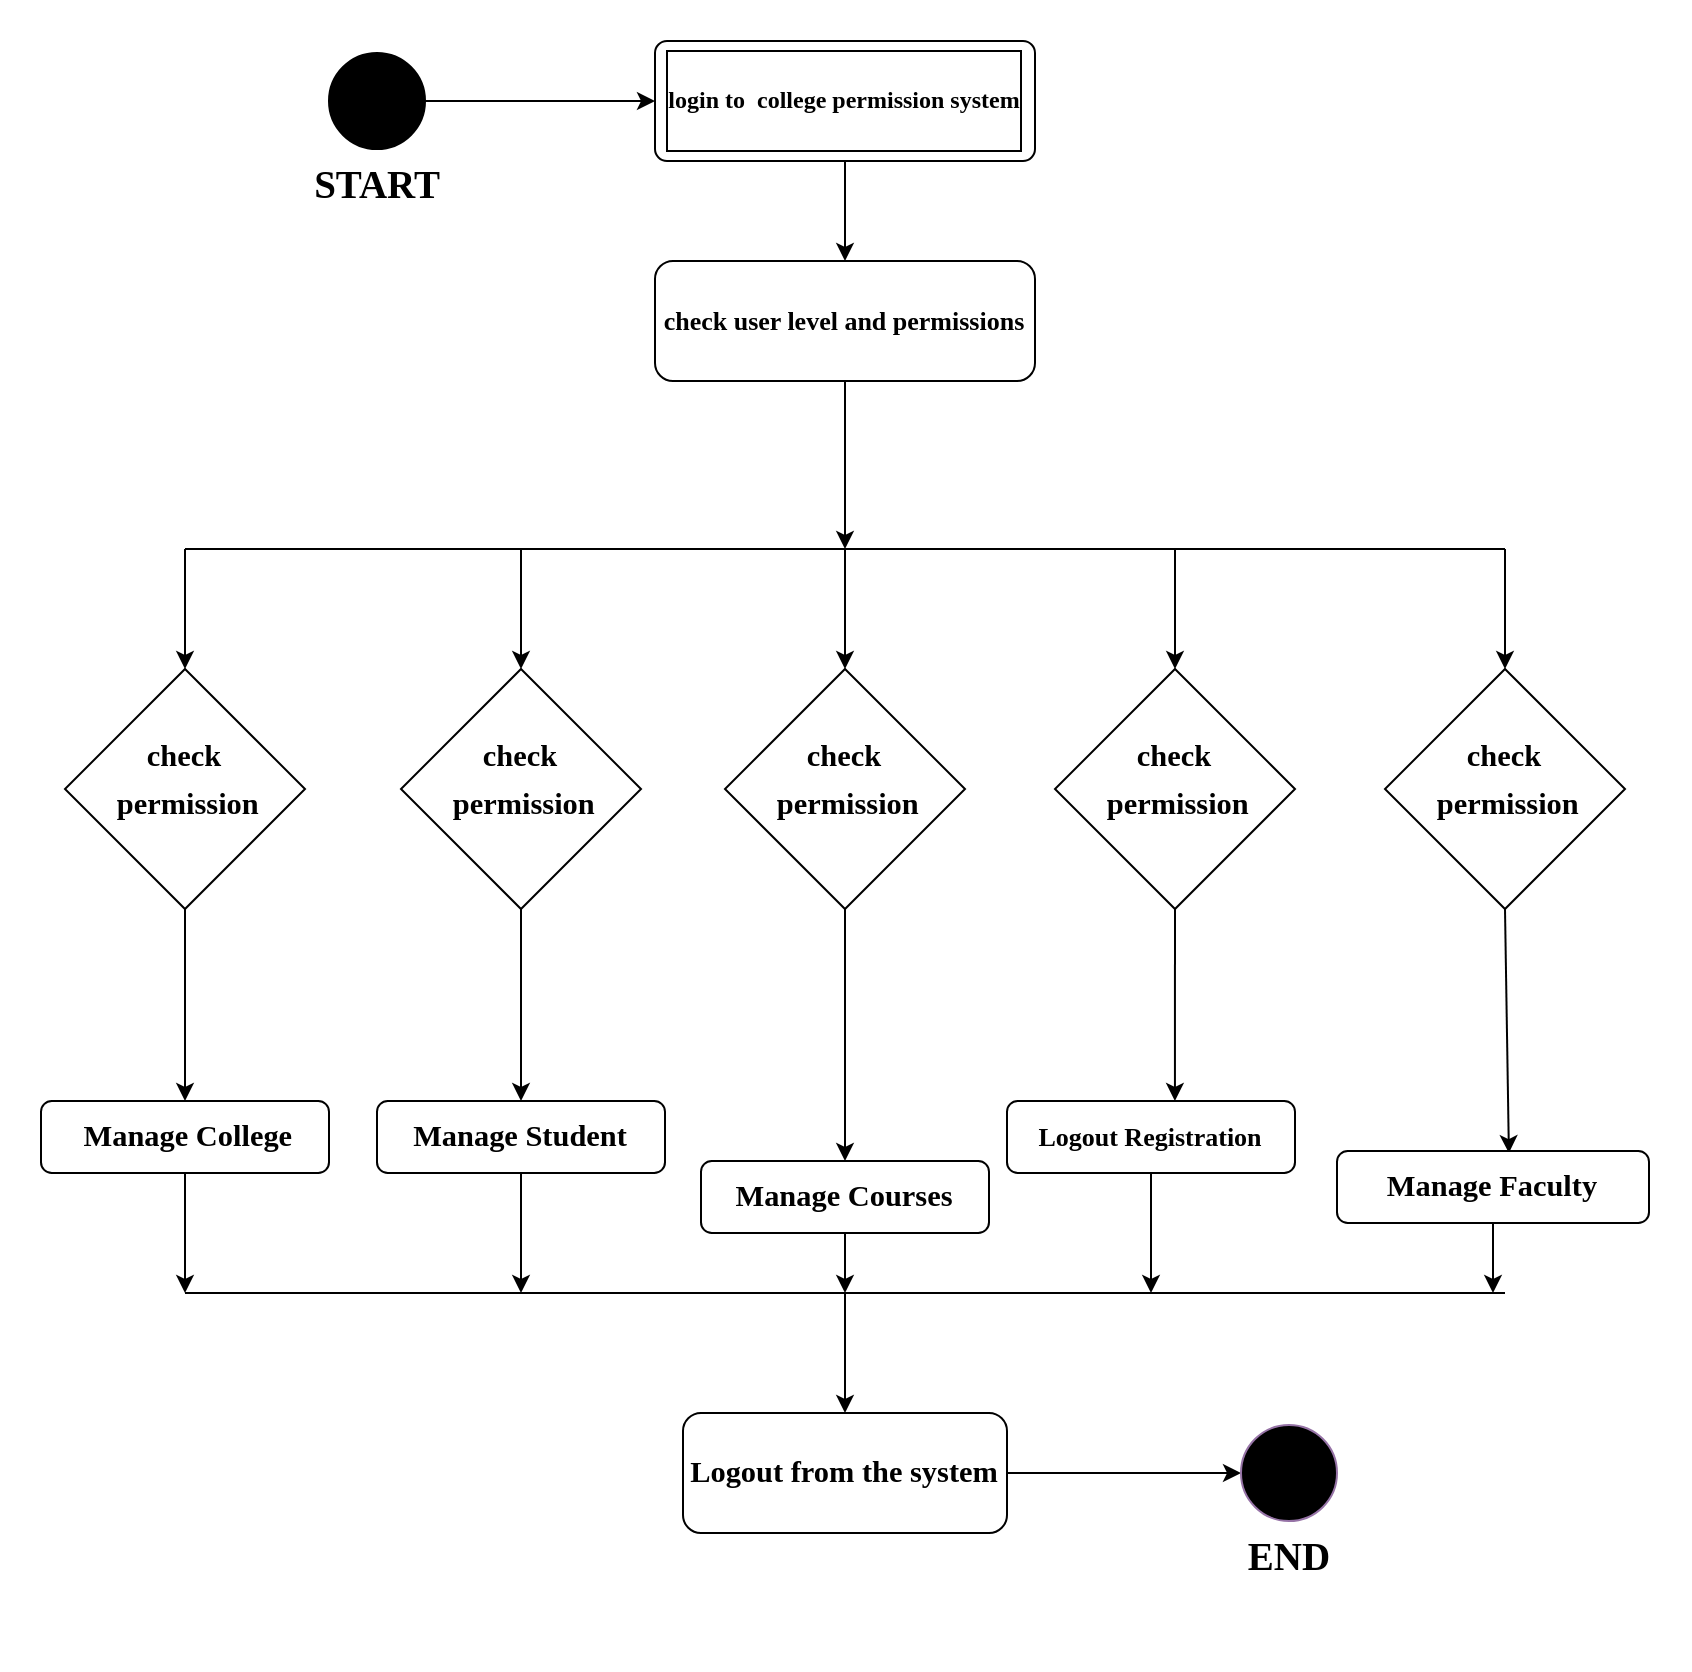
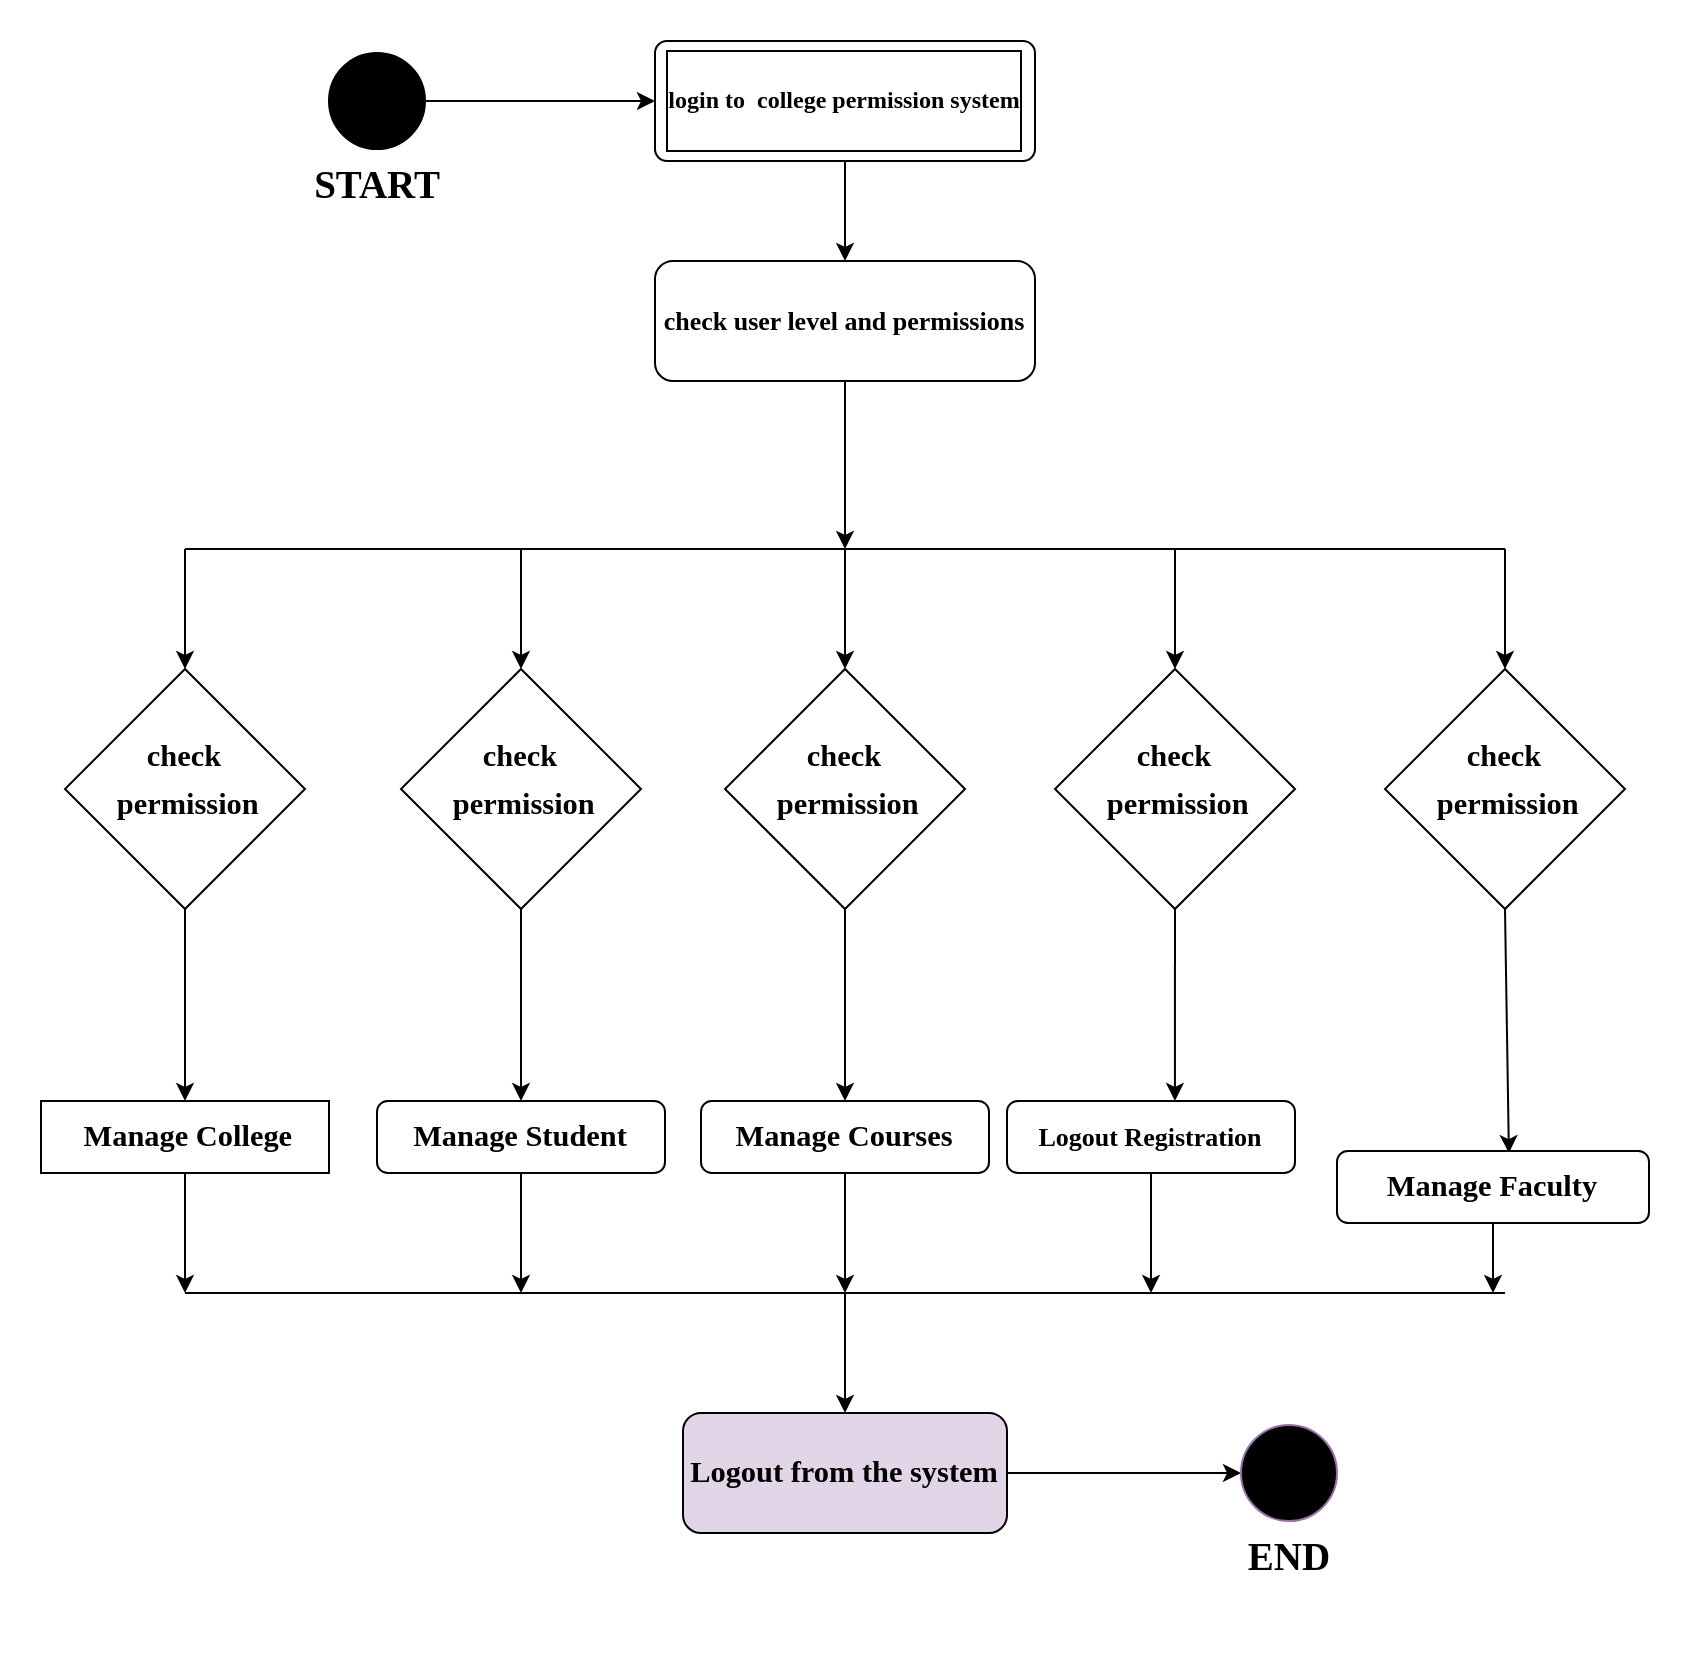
  <mxCell id="0" />
  <mxCell id="1" parent="0" />
  <mxCell id="2" style="edgeStyle=orthogonalEdgeStyle;rounded=0;orthogonalLoop=1;jettySize=auto;html=1;exitX=0.5;exitY=1;exitDx=0;exitDy=0;entryX=0.5;entryY=0;entryDx=0;entryDy=0;fontFamily=Georgia;fontSize=13;" edge="1" parent="1" source="3" target="5"><mxGeometry relative="1" as="geometry" /></mxCell>
  <mxCell id="3" value="&lt;h4 style=&quot;line-height: 0.8;&quot;&gt;&lt;font style=&quot;font-size: 12px; line-height: 1.4;&quot; face=&quot;Georgia&quot;&gt;login to&amp;nbsp; college permission system&lt;/font&gt;&lt;/h4&gt;" style="rounded=1;whiteSpace=wrap;html=1;fontFamily=Times New Roman;labelBorderColor=default;arcSize=10;" vertex="1" parent="1"><mxGeometry x="327" y="20" width="190" height="60" as="geometry" /></mxCell>
  <mxCell id="4" style="rounded=0;orthogonalLoop=1;jettySize=auto;html=1;exitX=0.5;exitY=1;exitDx=0;exitDy=0;fontFamily=Georgia;fontSize=13;" edge="1" parent="1" source="5"><mxGeometry relative="1" as="geometry"><mxPoint x="422" y="274" as="targetPoint" /></mxGeometry></mxCell>
  <mxCell id="5" value="&lt;h3 style=&quot;font-size: 13px;&quot;&gt;&lt;font face=&quot;Georgia&quot; style=&quot;font-size: 13px;&quot;&gt;check user level and permissions&lt;/font&gt;&lt;/h3&gt;" style="rounded=1;whiteSpace=wrap;html=1;fontSize=13;" vertex="1" parent="1"><mxGeometry x="327" y="130" width="190" height="60" as="geometry" /></mxCell>
  <mxCell id="6" style="edgeStyle=orthogonalEdgeStyle;rounded=0;orthogonalLoop=1;jettySize=auto;html=1;exitX=1;exitY=0.5;exitDx=0;exitDy=0;entryX=0;entryY=0.5;entryDx=0;entryDy=0;fontFamily=Georgia;fontSize=13;" edge="1" parent="1" source="7" target="3"><mxGeometry relative="1" as="geometry" /></mxCell>
  <mxCell id="7" value="" style="ellipse;whiteSpace=wrap;html=1;aspect=fixed;fontSize=13;strokeColor=#000000;fillColor=#000000;" vertex="1" parent="1"><mxGeometry x="164" y="26" width="48" height="48" as="geometry" /></mxCell>
  <mxCell id="8" style="edgeStyle=none;rounded=0;orthogonalLoop=1;jettySize=auto;html=1;exitX=0.5;exitY=1;exitDx=0;exitDy=0;entryX=0.5;entryY=0;entryDx=0;entryDy=0;fontFamily=Georgia;fontSize=13;" edge="1" parent="1" source="9" target="19"><mxGeometry relative="1" as="geometry" /></mxCell>
  <mxCell id="9" value="&lt;h3 style=&quot;line-height: 0;&quot;&gt;check&lt;/h3&gt;&lt;h3&gt;&amp;nbsp;permission&lt;/h3&gt;" style="rhombus;whiteSpace=wrap;html=1;fontSize=13;fontFamily=Georgia;" vertex="1" parent="1"><mxGeometry x="32" y="334" width="120" height="120" as="geometry" /></mxCell>
  <mxCell id="10" style="edgeStyle=none;rounded=0;orthogonalLoop=1;jettySize=auto;html=1;exitX=0.5;exitY=1;exitDx=0;exitDy=0;entryX=0.5;entryY=0;entryDx=0;entryDy=0;fontFamily=Georgia;fontSize=13;" edge="1" parent="1" source="11" target="21"><mxGeometry relative="1" as="geometry" /></mxCell>
  <mxCell id="11" value="&lt;h3 style=&quot;line-height: 0;&quot;&gt;check&lt;/h3&gt;&lt;h3&gt;&amp;nbsp;permission&lt;/h3&gt;" style="rhombus;whiteSpace=wrap;html=1;fontSize=13;fontFamily=Georgia;" vertex="1" parent="1"><mxGeometry x="200" y="334" width="120" height="120" as="geometry" /></mxCell>
  <mxCell id="12" style="edgeStyle=none;rounded=0;orthogonalLoop=1;jettySize=auto;html=1;exitX=0.5;exitY=1;exitDx=0;exitDy=0;entryX=0.5;entryY=0;entryDx=0;entryDy=0;fontFamily=Georgia;fontSize=13;" edge="1" parent="1" source="13" target="23"><mxGeometry relative="1" as="geometry" /></mxCell>
  <mxCell id="13" value="&lt;h3 style=&quot;line-height: 0;&quot;&gt;check&lt;/h3&gt;&lt;h3&gt;&amp;nbsp;permission&lt;/h3&gt;" style="rhombus;whiteSpace=wrap;html=1;fontSize=13;fontFamily=Georgia;" vertex="1" parent="1"><mxGeometry x="362" y="334" width="120" height="120" as="geometry" /></mxCell>
  <mxCell id="14" style="edgeStyle=none;rounded=0;orthogonalLoop=1;jettySize=auto;html=1;exitX=0.5;exitY=1;exitDx=0;exitDy=0;entryX=0.583;entryY=0;entryDx=0;entryDy=0;entryPerimeter=0;fontFamily=Georgia;fontSize=13;" edge="1" parent="1" source="15" target="25"><mxGeometry relative="1" as="geometry" /></mxCell>
  <mxCell id="15" value="&lt;h3 style=&quot;line-height: 0;&quot;&gt;check&lt;/h3&gt;&lt;h3&gt;&amp;nbsp;permission&lt;/h3&gt;" style="rhombus;whiteSpace=wrap;html=1;fontSize=13;fontFamily=Georgia;" vertex="1" parent="1"><mxGeometry x="527" y="334" width="120" height="120" as="geometry" /></mxCell>
  <mxCell id="16" style="edgeStyle=none;rounded=0;orthogonalLoop=1;jettySize=auto;html=1;exitX=0.5;exitY=1;exitDx=0;exitDy=0;entryX=0.551;entryY=0.028;entryDx=0;entryDy=0;entryPerimeter=0;fontFamily=Georgia;fontSize=13;" edge="1" parent="1" source="17" target="27"><mxGeometry relative="1" as="geometry" /></mxCell>
  <mxCell id="17" value="&lt;h3 style=&quot;line-height: 0;&quot;&gt;check&lt;/h3&gt;&lt;h3&gt;&amp;nbsp;permission&lt;/h3&gt;" style="rhombus;whiteSpace=wrap;html=1;fontSize=13;fontFamily=Georgia;" vertex="1" parent="1"><mxGeometry x="692" y="334" width="120" height="120" as="geometry" /></mxCell>
  <mxCell id="18" style="edgeStyle=none;rounded=0;orthogonalLoop=1;jettySize=auto;html=1;exitX=0.5;exitY=1;exitDx=0;exitDy=0;fontFamily=Georgia;fontSize=13;" edge="1" parent="1" source="19"><mxGeometry relative="1" as="geometry"><mxPoint x="92" y="646" as="targetPoint" /></mxGeometry></mxCell>
- <mxCell id="19" value="&lt;h3&gt;&amp;nbsp;Manage College&lt;/h3&gt;" style="rounded=1;whiteSpace=wrap;html=1;fontFamily=Georgia;fontSize=13;" vertex="1" parent="1"><mxGeometry x="20" y="550" width="144" height="36" as="geometry" /></mxCell>
+ <mxCell id="19" value="&lt;h3&gt;&amp;nbsp;Manage College&lt;/h3&gt;" style="whiteSpace=wrap;html=1;fontFamily=Georgia;fontSize=13;rounded=0;" vertex="1" parent="1"><mxGeometry x="20" y="550" width="144" height="36" as="geometry" /></mxCell>
  <mxCell id="20" style="edgeStyle=none;rounded=0;orthogonalLoop=1;jettySize=auto;html=1;exitX=0.5;exitY=1;exitDx=0;exitDy=0;fontFamily=Georgia;fontSize=13;" edge="1" parent="1" source="21"><mxGeometry relative="1" as="geometry"><mxPoint x="260" y="646" as="targetPoint" /></mxGeometry></mxCell>
  <mxCell id="21" value="&lt;h3&gt;Manage Student&lt;/h3&gt;" style="rounded=1;whiteSpace=wrap;html=1;fontFamily=Georgia;fontSize=13;" vertex="1" parent="1"><mxGeometry x="188" y="550" width="144" height="36" as="geometry" /></mxCell>
  <mxCell id="22" style="edgeStyle=none;rounded=0;orthogonalLoop=1;jettySize=auto;html=1;exitX=0.5;exitY=1;exitDx=0;exitDy=0;fontFamily=Georgia;fontSize=13;" edge="1" parent="1" source="23"><mxGeometry relative="1" as="geometry"><mxPoint x="422" y="646" as="targetPoint" /></mxGeometry></mxCell>
- <mxCell id="23" value="&lt;h3&gt;Manage Courses&lt;/h3&gt;" style="rounded=1;whiteSpace=wrap;html=1;fontFamily=Georgia;fontSize=13;" vertex="1" parent="1"><mxGeometry x="350" y="580" width="144" height="36" as="geometry" /></mxCell>
+ <mxCell id="23" value="&lt;h3&gt;Manage Courses&lt;/h3&gt;" style="rounded=1;whiteSpace=wrap;html=1;fontFamily=Georgia;fontSize=13;" vertex="1" parent="1"><mxGeometry x="350" y="550" width="144" height="36" as="geometry" /></mxCell>
  <mxCell id="24" style="edgeStyle=none;rounded=0;orthogonalLoop=1;jettySize=auto;html=1;exitX=0.5;exitY=1;exitDx=0;exitDy=0;fontFamily=Georgia;fontSize=13;" edge="1" parent="1" source="25"><mxGeometry relative="1" as="geometry"><mxPoint x="575" y="646" as="targetPoint" /></mxGeometry></mxCell>
  <mxCell id="25" value="&lt;h3 style=&quot;font-size: 13px;&quot;&gt;Logout Registration&lt;/h3&gt;" style="rounded=1;whiteSpace=wrap;html=1;fontFamily=Georgia;fontSize=13;" vertex="1" parent="1"><mxGeometry x="503" y="550" width="144" height="36" as="geometry" /></mxCell>
  <mxCell id="26" style="edgeStyle=none;rounded=0;orthogonalLoop=1;jettySize=auto;html=1;exitX=0.5;exitY=1;exitDx=0;exitDy=0;fontFamily=Georgia;fontSize=13;" edge="1" parent="1" source="27"><mxGeometry relative="1" as="geometry"><mxPoint x="746" y="646" as="targetPoint" /></mxGeometry></mxCell>
  <mxCell id="27" value="&lt;h3&gt;Manage Faculty&lt;/h3&gt;" style="rounded=1;whiteSpace=wrap;html=1;fontFamily=Georgia;fontSize=13;" vertex="1" parent="1"><mxGeometry x="668" y="575" width="156" height="36" as="geometry" /></mxCell>
  <mxCell id="28" style="edgeStyle=none;rounded=0;orthogonalLoop=1;jettySize=auto;html=1;exitX=1;exitY=0.5;exitDx=0;exitDy=0;entryX=0;entryY=0.5;entryDx=0;entryDy=0;fontFamily=Georgia;fontSize=13;" edge="1" parent="1" source="29" target="30"><mxGeometry relative="1" as="geometry" /></mxCell>
- <mxCell id="29" value="&lt;h3&gt;Logout from the system&lt;/h3&gt;" style="rounded=1;whiteSpace=wrap;html=1;fontFamily=Georgia;fontSize=13;" vertex="1" parent="1"><mxGeometry x="341" y="706" width="162" height="60" as="geometry" /></mxCell>
+ <mxCell id="29" value="&lt;h3&gt;Logout from the system&lt;/h3&gt;" style="rounded=1;whiteSpace=wrap;html=1;fontFamily=Georgia;fontSize=13;fillColor=#e1d5e7;" vertex="1" parent="1"><mxGeometry x="341" y="706" width="162" height="60" as="geometry" /></mxCell>
  <mxCell id="30" value="" style="ellipse;whiteSpace=wrap;html=1;aspect=fixed;fontFamily=Georgia;fontSize=13;labelBackgroundColor=#000000;fillColor=#000000;strokeColor=#9673a6;" vertex="1" parent="1"><mxGeometry x="620" y="712" width="48" height="48" as="geometry" /></mxCell>
  <mxCell id="31" value="" style="endArrow=none;html=1;rounded=0;fontFamily=Georgia;fontSize=13;" edge="1" parent="1"><mxGeometry width="50" height="50" relative="1" as="geometry"><mxPoint x="92" y="274" as="sourcePoint" /><mxPoint x="752" y="274" as="targetPoint" /></mxGeometry></mxCell>
  <mxCell id="32" value="" style="endArrow=classic;html=1;rounded=0;fontFamily=Georgia;fontSize=13;entryX=0.5;entryY=0;entryDx=0;entryDy=0;" edge="1" parent="1" target="17"><mxGeometry width="50" height="50" relative="1" as="geometry"><mxPoint x="752" y="274" as="sourcePoint" /><mxPoint x="442" y="214" as="targetPoint" /></mxGeometry></mxCell>
  <mxCell id="33" value="" style="endArrow=classic;html=1;rounded=0;fontFamily=Georgia;fontSize=13;entryX=0.5;entryY=0;entryDx=0;entryDy=0;" edge="1" parent="1" target="15"><mxGeometry width="50" height="50" relative="1" as="geometry"><mxPoint x="587" y="274" as="sourcePoint" /><mxPoint x="442" y="214" as="targetPoint" /></mxGeometry></mxCell>
  <mxCell id="34" value="" style="endArrow=classic;html=1;rounded=0;fontFamily=Georgia;fontSize=13;entryX=0.5;entryY=0;entryDx=0;entryDy=0;" edge="1" parent="1" target="13"><mxGeometry width="50" height="50" relative="1" as="geometry"><mxPoint x="422" y="274" as="sourcePoint" /><mxPoint x="442" y="214" as="targetPoint" /></mxGeometry></mxCell>
  <mxCell id="35" value="" style="endArrow=classic;html=1;rounded=0;fontFamily=Georgia;fontSize=13;entryX=0.5;entryY=0;entryDx=0;entryDy=0;" edge="1" parent="1" target="11"><mxGeometry width="50" height="50" relative="1" as="geometry"><mxPoint x="260" y="274" as="sourcePoint" /><mxPoint x="442" y="214" as="targetPoint" /></mxGeometry></mxCell>
  <mxCell id="36" value="" style="endArrow=classic;html=1;rounded=0;fontFamily=Georgia;fontSize=13;entryX=0.5;entryY=0;entryDx=0;entryDy=0;" edge="1" parent="1" target="9"><mxGeometry width="50" height="50" relative="1" as="geometry"><mxPoint x="92" y="274" as="sourcePoint" /><mxPoint x="442" y="214" as="targetPoint" /></mxGeometry></mxCell>
  <mxCell id="37" value="" style="endArrow=none;html=1;rounded=0;fontFamily=Georgia;fontSize=13;" edge="1" parent="1"><mxGeometry width="50" height="50" relative="1" as="geometry"><mxPoint x="92" y="646" as="sourcePoint" /><mxPoint x="752" y="646" as="targetPoint" /></mxGeometry></mxCell>
  <mxCell id="38" value="" style="endArrow=classic;html=1;rounded=0;fontFamily=Georgia;fontSize=13;entryX=0.5;entryY=0;entryDx=0;entryDy=0;" edge="1" parent="1" target="29"><mxGeometry width="50" height="50" relative="1" as="geometry"><mxPoint x="422" y="646" as="sourcePoint" /><mxPoint x="430" y="610" as="targetPoint" /><Array as="points" /></mxGeometry></mxCell>
  <mxCell id="39" value="&lt;h2&gt;START&lt;/h2&gt;" style="text;html=1;align=center;verticalAlign=middle;resizable=0;points=[];autosize=1;strokeColor=none;fillColor=none;fontSize=13;fontFamily=Georgia;" vertex="1" parent="1"><mxGeometry x="140" y="56" width="96" height="72" as="geometry" /></mxCell>
  <mxCell id="40" value="&lt;h2&gt;END&lt;/h2&gt;" style="text;html=1;align=center;verticalAlign=middle;resizable=0;points=[];autosize=1;strokeColor=none;fillColor=none;fontSize=13;fontFamily=Georgia;" vertex="1" parent="1"><mxGeometry x="608" y="742" width="72" height="72" as="geometry" /></mxCell>
